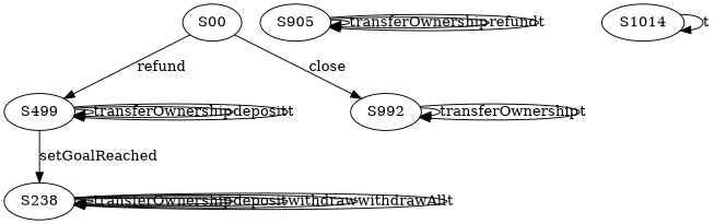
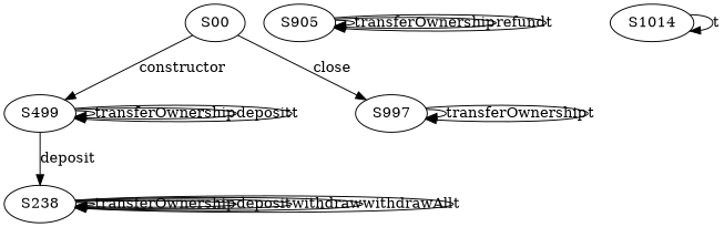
  digraph {
    edge [color=black]
    S00
    S499
-   S997 [label=S992]
+   S997
    S238
    S905
    S1014
-   S00 -> S499 [label=refund]
+   S00 -> S499 [label=constructor]
    S00 -> S997 [label=close]
    S499 -> S499 [label=transferOwnership]
    S499 -> S499 [label=deposit]
    S499 -> S499 [label=t]
-   S499 -> S238 [label=setGoalReached]
+   S499 -> S238 [label=deposit]
    S997 -> S997 [label=transferOwnership]
    S997 -> S997 [label=t]
    S238 -> S238 [label=transferOwnership]
    S238 -> S238 [label=deposit]
    S238 -> S238 [label=withdraw]
    S238 -> S238 [label=withdrawAll]
    S238 -> S238 [label=t]
    S905 -> S905 [label=transferOwnership]
    S905 -> S905 [label=refund]
    S905 -> S905 [label=t]
    S1014 -> S1014 [label=t]
  }
